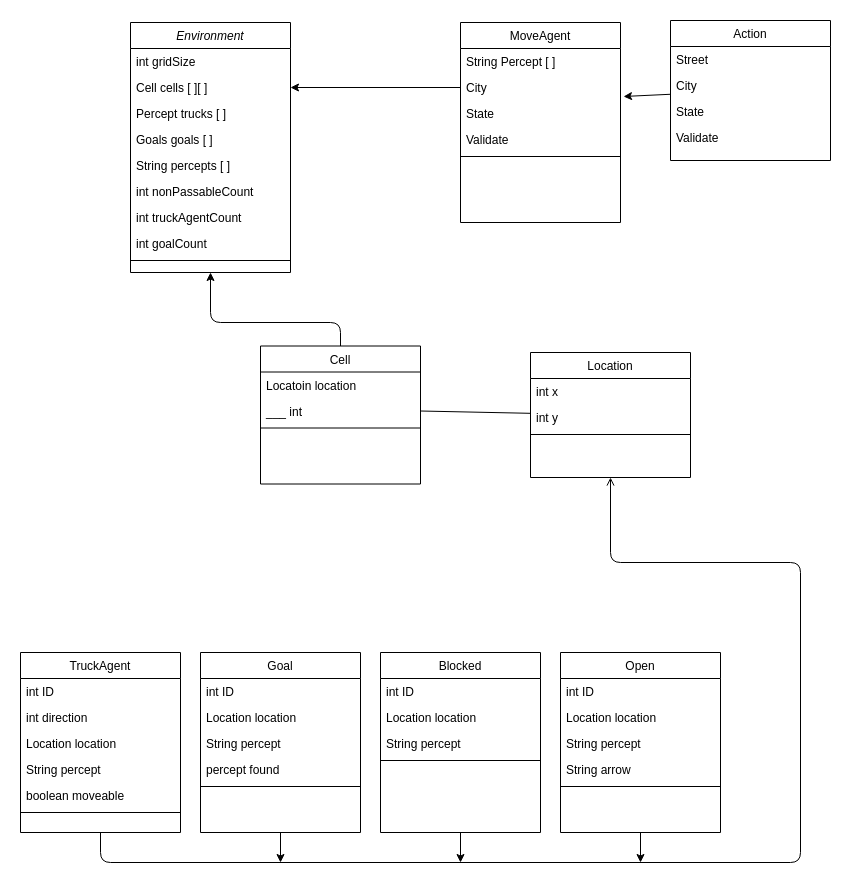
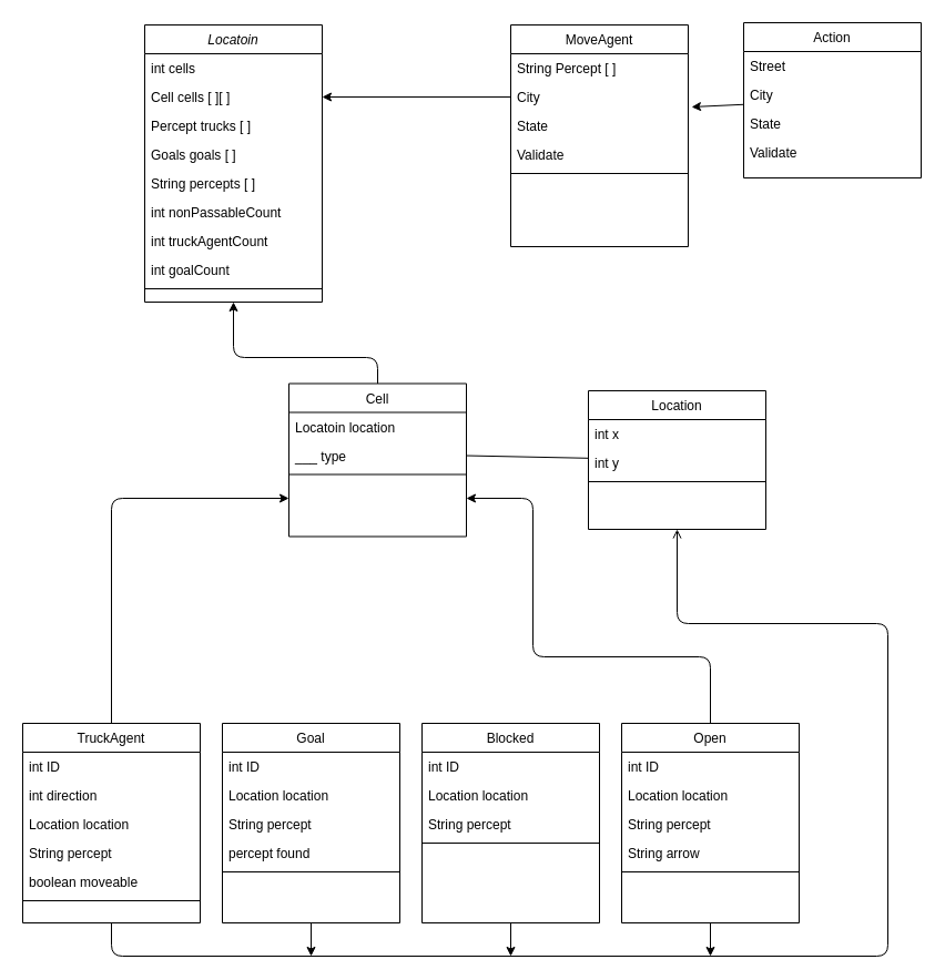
  <mxCell id="0" />
  <mxCell id="1" parent="0" />
- <mxCell id="2" value="Environment" style="swimlane;fontStyle=2;align=center;verticalAlign=top;childLayout=stackLayout;horizontal=1;startSize=26;horizontalStack=0;resizeParent=1;resizeLast=0;collapsible=1;marginBottom=0;rounded=0;shadow=0;strokeWidth=1;" parent="1" vertex="1"><mxGeometry x="130" y="22" width="160" height="250" as="geometry"><mxRectangle x="120" y="20" width="160" height="26" as="alternateBounds" /></mxGeometry></mxCell>
- <mxCell id="3" value="int gridSize" style="text;align=left;verticalAlign=top;spacingLeft=4;spacingRight=4;overflow=hidden;rotatable=0;points=[[0,0.5],[1,0.5]];portConstraint=eastwest;" parent="2" vertex="1"><mxGeometry y="26" width="160" height="26" as="geometry" /></mxCell>
+ <mxCell id="2" value="Locatoin" style="swimlane;fontStyle=2;align=center;verticalAlign=top;childLayout=stackLayout;horizontal=1;startSize=26;horizontalStack=0;resizeParent=1;resizeLast=0;collapsible=1;marginBottom=0;rounded=0;shadow=0;strokeWidth=1;" parent="1" vertex="1"><mxGeometry x="130" y="22" width="160" height="250" as="geometry"><mxRectangle x="120" y="20" width="160" height="26" as="alternateBounds" /></mxGeometry></mxCell>
+ <mxCell id="3" value="int cells" style="text;align=left;verticalAlign=top;spacingLeft=4;spacingRight=4;overflow=hidden;rotatable=0;points=[[0,0.5],[1,0.5]];portConstraint=eastwest;" parent="2" vertex="1"><mxGeometry y="26" width="160" height="26" as="geometry" /></mxCell>
  <mxCell id="4" value="Cell cells [ ][ ]" style="text;align=left;verticalAlign=top;spacingLeft=4;spacingRight=4;overflow=hidden;rotatable=0;points=[[0,0.5],[1,0.5]];portConstraint=eastwest;rounded=0;shadow=0;html=0;" parent="2" vertex="1"><mxGeometry y="52" width="160" height="26" as="geometry" /></mxCell>
  <mxCell id="5" value="Percept trucks [ ] " style="text;align=left;verticalAlign=top;spacingLeft=4;spacingRight=4;overflow=hidden;rotatable=0;points=[[0,0.5],[1,0.5]];portConstraint=eastwest;rounded=0;shadow=0;html=0;" parent="2" vertex="1"><mxGeometry y="78" width="160" height="26" as="geometry" /></mxCell>
  <mxCell id="6" value="Goals goals [ ]" style="text;align=left;verticalAlign=top;spacingLeft=4;spacingRight=4;overflow=hidden;rotatable=0;points=[[0,0.5],[1,0.5]];portConstraint=eastwest;rounded=0;shadow=0;html=0;" parent="2" vertex="1"><mxGeometry y="104" width="160" height="26" as="geometry" /></mxCell>
  <mxCell id="7" value="String percepts [ ]" style="text;align=left;verticalAlign=top;spacingLeft=4;spacingRight=4;overflow=hidden;rotatable=0;points=[[0,0.5],[1,0.5]];portConstraint=eastwest;rounded=0;shadow=0;html=0;" parent="2" vertex="1"><mxGeometry y="130" width="160" height="26" as="geometry" /></mxCell>
  <mxCell id="8" value="int nonPassableCount" style="text;align=left;verticalAlign=top;spacingLeft=4;spacingRight=4;overflow=hidden;rotatable=0;points=[[0,0.5],[1,0.5]];portConstraint=eastwest;rounded=0;shadow=0;html=0;" parent="2" vertex="1"><mxGeometry y="156" width="160" height="26" as="geometry" /></mxCell>
  <mxCell id="9" value="int truckAgentCount" style="text;align=left;verticalAlign=top;spacingLeft=4;spacingRight=4;overflow=hidden;rotatable=0;points=[[0,0.5],[1,0.5]];portConstraint=eastwest;rounded=0;shadow=0;html=0;" parent="2" vertex="1"><mxGeometry y="182" width="160" height="26" as="geometry" /></mxCell>
  <mxCell id="10" value="int goalCount" style="text;align=left;verticalAlign=top;spacingLeft=4;spacingRight=4;overflow=hidden;rotatable=0;points=[[0,0.5],[1,0.5]];portConstraint=eastwest;rounded=0;shadow=0;html=0;" parent="2" vertex="1"><mxGeometry y="208" width="160" height="26" as="geometry" /></mxCell>
  <mxCell id="11" value="" style="line;html=1;strokeWidth=1;align=left;verticalAlign=middle;spacingTop=-1;spacingLeft=3;spacingRight=3;rotatable=0;labelPosition=right;points=[];portConstraint=eastwest;" parent="2" vertex="1"><mxGeometry y="234" width="160" height="8" as="geometry" /></mxCell>
  <mxCell id="12" style="edgeStyle=none;html=1;entryX=0.5;entryY=1;entryDx=0;entryDy=0;" parent="1" source="13" target="2" edge="1"><mxGeometry relative="1" as="geometry"><mxPoint x="220" y="302" as="targetPoint" /><Array as="points"><mxPoint x="340" y="322" /><mxPoint x="210" y="322" /></Array></mxGeometry></mxCell>
  <mxCell id="13" value="Cell" style="swimlane;fontStyle=0;align=center;verticalAlign=top;childLayout=stackLayout;horizontal=1;startSize=26;horizontalStack=0;resizeParent=1;resizeLast=0;collapsible=1;marginBottom=0;rounded=0;shadow=0;strokeWidth=1;" parent="1" vertex="1"><mxGeometry x="260" y="345.5" width="160" height="138" as="geometry"><mxRectangle x="250" y="343.5" width="160" height="26" as="alternateBounds" /></mxGeometry></mxCell>
  <mxCell id="14" value="Locatoin location" style="text;align=left;verticalAlign=top;spacingLeft=4;spacingRight=4;overflow=hidden;rotatable=0;points=[[0,0.5],[1,0.5]];portConstraint=eastwest;" parent="13" vertex="1"><mxGeometry y="26" width="160" height="26" as="geometry" /></mxCell>
- <mxCell id="15" value="___ int" style="text;align=left;verticalAlign=top;spacingLeft=4;spacingRight=4;overflow=hidden;rotatable=0;points=[[0,0.5],[1,0.5]];portConstraint=eastwest;rounded=0;shadow=0;html=0;" parent="13" vertex="1"><mxGeometry y="52" width="160" height="26" as="geometry" /></mxCell>
+ <mxCell id="15" value="___ type" style="text;align=left;verticalAlign=top;spacingLeft=4;spacingRight=4;overflow=hidden;rotatable=0;points=[[0,0.5],[1,0.5]];portConstraint=eastwest;rounded=0;shadow=0;html=0;" parent="13" vertex="1"><mxGeometry y="52" width="160" height="26" as="geometry" /></mxCell>
  <mxCell id="16" value="" style="line;html=1;strokeWidth=1;align=left;verticalAlign=middle;spacingTop=-1;spacingLeft=3;spacingRight=3;rotatable=0;labelPosition=right;points=[];portConstraint=eastwest;" parent="13" vertex="1"><mxGeometry y="78" width="160" height="8" as="geometry" /></mxCell>
  <mxCell id="17" style="edgeStyle=none;html=1;entryX=1;entryY=0.5;entryDx=0;entryDy=0;endArrow=none;" parent="1" source="18" target="15" edge="1"><mxGeometry relative="1" as="geometry" /></mxCell>
  <mxCell id="18" value="Location" style="swimlane;fontStyle=0;align=center;verticalAlign=top;childLayout=stackLayout;horizontal=1;startSize=26;horizontalStack=0;resizeParent=1;resizeLast=0;collapsible=1;marginBottom=0;rounded=0;shadow=0;strokeWidth=1;" parent="1" vertex="1"><mxGeometry x="530" y="352" width="160" height="125" as="geometry"><mxRectangle x="340" y="380" width="170" height="26" as="alternateBounds" /></mxGeometry></mxCell>
  <mxCell id="19" value="int x" style="text;align=left;verticalAlign=top;spacingLeft=4;spacingRight=4;overflow=hidden;rotatable=0;points=[[0,0.5],[1,0.5]];portConstraint=eastwest;" parent="18" vertex="1"><mxGeometry y="26" width="160" height="26" as="geometry" /></mxCell>
  <mxCell id="20" value="int y" style="text;align=left;verticalAlign=top;spacingLeft=4;spacingRight=4;overflow=hidden;rotatable=0;points=[[0,0.5],[1,0.5]];portConstraint=eastwest;" parent="18" vertex="1"><mxGeometry y="52" width="160" height="26" as="geometry" /></mxCell>
  <mxCell id="21" value="" style="line;html=1;strokeWidth=1;align=left;verticalAlign=middle;spacingTop=-1;spacingLeft=3;spacingRight=3;rotatable=0;labelPosition=right;points=[];portConstraint=eastwest;" parent="18" vertex="1"><mxGeometry y="78" width="160" height="8" as="geometry" /></mxCell>
  <mxCell id="22" value="MoveAgent" style="swimlane;fontStyle=0;align=center;verticalAlign=top;childLayout=stackLayout;horizontal=1;startSize=26;horizontalStack=0;resizeParent=1;resizeLast=0;collapsible=1;marginBottom=0;rounded=0;shadow=0;strokeWidth=1;" parent="1" vertex="1"><mxGeometry x="460" y="22" width="160" height="200" as="geometry"><mxRectangle x="450" y="20" width="160" height="26" as="alternateBounds" /></mxGeometry></mxCell>
  <mxCell id="23" value="String Percept [ ]" style="text;align=left;verticalAlign=top;spacingLeft=4;spacingRight=4;overflow=hidden;rotatable=0;points=[[0,0.5],[1,0.5]];portConstraint=eastwest;" parent="22" vertex="1"><mxGeometry y="26" width="160" height="26" as="geometry" /></mxCell>
  <mxCell id="24" value="City" style="text;align=left;verticalAlign=top;spacingLeft=4;spacingRight=4;overflow=hidden;rotatable=0;points=[[0,0.5],[1,0.5]];portConstraint=eastwest;rounded=0;shadow=0;html=0;" parent="22" vertex="1"><mxGeometry y="52" width="160" height="26" as="geometry" /></mxCell>
  <mxCell id="25" value="State" style="text;align=left;verticalAlign=top;spacingLeft=4;spacingRight=4;overflow=hidden;rotatable=0;points=[[0,0.5],[1,0.5]];portConstraint=eastwest;rounded=0;shadow=0;html=0;" parent="22" vertex="1"><mxGeometry y="78" width="160" height="26" as="geometry" /></mxCell>
  <mxCell id="26" value="Validate" style="text;align=left;verticalAlign=top;spacingLeft=4;spacingRight=4;overflow=hidden;rotatable=0;points=[[0,0.5],[1,0.5]];portConstraint=eastwest;" parent="22" vertex="1"><mxGeometry y="104" width="160" height="26" as="geometry" /></mxCell>
  <mxCell id="27" value="" style="line;html=1;strokeWidth=1;align=left;verticalAlign=middle;spacingTop=-1;spacingLeft=3;spacingRight=3;rotatable=0;labelPosition=right;points=[];portConstraint=eastwest;" parent="22" vertex="1"><mxGeometry y="130" width="160" height="8" as="geometry" /></mxCell>
  <mxCell id="28" style="edgeStyle=none;html=1;" parent="1" source="24" target="4" edge="1"><mxGeometry relative="1" as="geometry" /></mxCell>
  <mxCell id="29" style="edgeStyle=none;html=1;entryX=1.019;entryY=0.846;entryDx=0;entryDy=0;entryPerimeter=0;" parent="1" source="30" target="24" edge="1"><mxGeometry relative="1" as="geometry" /></mxCell>
  <mxCell id="30" value="Action" style="swimlane;fontStyle=0;align=center;verticalAlign=top;childLayout=stackLayout;horizontal=1;startSize=26;horizontalStack=0;resizeParent=1;resizeLast=0;collapsible=1;marginBottom=0;rounded=0;shadow=0;strokeWidth=1;" parent="1" vertex="1"><mxGeometry x="670" y="20" width="160" height="140" as="geometry"><mxRectangle x="660" y="18" width="160" height="26" as="alternateBounds" /></mxGeometry></mxCell>
  <mxCell id="31" value="Street" style="text;align=left;verticalAlign=top;spacingLeft=4;spacingRight=4;overflow=hidden;rotatable=0;points=[[0,0.5],[1,0.5]];portConstraint=eastwest;" parent="30" vertex="1"><mxGeometry y="26" width="160" height="26" as="geometry" /></mxCell>
  <mxCell id="32" value="City" style="text;align=left;verticalAlign=top;spacingLeft=4;spacingRight=4;overflow=hidden;rotatable=0;points=[[0,0.5],[1,0.5]];portConstraint=eastwest;rounded=0;shadow=0;html=0;" parent="30" vertex="1"><mxGeometry y="52" width="160" height="26" as="geometry" /></mxCell>
  <mxCell id="33" value="State" style="text;align=left;verticalAlign=top;spacingLeft=4;spacingRight=4;overflow=hidden;rotatable=0;points=[[0,0.5],[1,0.5]];portConstraint=eastwest;rounded=0;shadow=0;html=0;" parent="30" vertex="1"><mxGeometry y="78" width="160" height="26" as="geometry" /></mxCell>
  <mxCell id="34" value="Validate" style="text;align=left;verticalAlign=top;spacingLeft=4;spacingRight=4;overflow=hidden;rotatable=0;points=[[0,0.5],[1,0.5]];portConstraint=eastwest;" parent="30" vertex="1"><mxGeometry y="104" width="160" height="26" as="geometry" /></mxCell>
+ <mxCell id="35" style="edgeStyle=none;html=1;entryX=0;entryY=0.75;entryDx=0;entryDy=0;" parent="1" source="37" target="13" edge="1"><mxGeometry relative="1" as="geometry"><mxPoint x="256" y="438" as="targetPoint" /><Array as="points"><mxPoint x="100" y="449" /></Array></mxGeometry></mxCell>
  <mxCell id="36" style="edgeStyle=none;html=1;entryX=0.5;entryY=1;entryDx=0;entryDy=0;endArrow=open;" parent="1" source="37" target="18" edge="1"><mxGeometry relative="1" as="geometry"><Array as="points"><mxPoint x="100" y="862" /><mxPoint x="800" y="862" /><mxPoint x="800" y="562" /><mxPoint x="610" y="562" /></Array></mxGeometry></mxCell>
  <mxCell id="37" value="TruckAgent" style="swimlane;fontStyle=0;align=center;verticalAlign=top;childLayout=stackLayout;horizontal=1;startSize=26;horizontalStack=0;resizeParent=1;resizeLast=0;collapsible=1;marginBottom=0;rounded=0;shadow=0;strokeWidth=1;" parent="1" vertex="1"><mxGeometry x="20" y="652" width="160" height="180" as="geometry"><mxRectangle x="10" y="650" width="170" height="26" as="alternateBounds" /></mxGeometry></mxCell>
  <mxCell id="38" value="int ID" style="text;align=left;verticalAlign=top;spacingLeft=4;spacingRight=4;overflow=hidden;rotatable=0;points=[[0,0.5],[1,0.5]];portConstraint=eastwest;" parent="37" vertex="1"><mxGeometry y="26" width="160" height="26" as="geometry" /></mxCell>
  <mxCell id="39" value="int direction" style="text;align=left;verticalAlign=top;spacingLeft=4;spacingRight=4;overflow=hidden;rotatable=0;points=[[0,0.5],[1,0.5]];portConstraint=eastwest;" parent="37" vertex="1"><mxGeometry y="52" width="160" height="26" as="geometry" /></mxCell>
  <mxCell id="40" value="Location location" style="text;align=left;verticalAlign=top;spacingLeft=4;spacingRight=4;overflow=hidden;rotatable=0;points=[[0,0.5],[1,0.5]];portConstraint=eastwest;" parent="37" vertex="1"><mxGeometry y="78" width="160" height="26" as="geometry" /></mxCell>
  <mxCell id="41" value="String percept" style="text;align=left;verticalAlign=top;spacingLeft=4;spacingRight=4;overflow=hidden;rotatable=0;points=[[0,0.5],[1,0.5]];portConstraint=eastwest;" parent="37" vertex="1"><mxGeometry y="104" width="160" height="26" as="geometry" /></mxCell>
  <mxCell id="42" value="boolean moveable" style="text;align=left;verticalAlign=top;spacingLeft=4;spacingRight=4;overflow=hidden;rotatable=0;points=[[0,0.5],[1,0.5]];portConstraint=eastwest;" vertex="1" parent="37"><mxGeometry y="130" width="160" height="26" as="geometry" /></mxCell>
  <mxCell id="43" value="" style="line;html=1;strokeWidth=1;align=left;verticalAlign=middle;spacingTop=-1;spacingLeft=3;spacingRight=3;rotatable=0;labelPosition=right;points=[];portConstraint=eastwest;" parent="37" vertex="1"><mxGeometry y="156" width="160" height="8" as="geometry" /></mxCell>
  <mxCell id="44" style="edgeStyle=none;html=1;" parent="1" source="45" edge="1"><mxGeometry relative="1" as="geometry"><mxPoint x="280" y="862" as="targetPoint" /></mxGeometry></mxCell>
  <mxCell id="45" value="Goal" style="swimlane;fontStyle=0;align=center;verticalAlign=top;childLayout=stackLayout;horizontal=1;startSize=26;horizontalStack=0;resizeParent=1;resizeLast=0;collapsible=1;marginBottom=0;rounded=0;shadow=0;strokeWidth=1;" parent="1" vertex="1"><mxGeometry x="200" y="652" width="160" height="180" as="geometry"><mxRectangle x="190" y="650" width="170" height="26" as="alternateBounds" /></mxGeometry></mxCell>
  <mxCell id="46" value="int ID" style="text;align=left;verticalAlign=top;spacingLeft=4;spacingRight=4;overflow=hidden;rotatable=0;points=[[0,0.5],[1,0.5]];portConstraint=eastwest;" parent="45" vertex="1"><mxGeometry y="26" width="160" height="26" as="geometry" /></mxCell>
  <mxCell id="47" value="Location location" style="text;align=left;verticalAlign=top;spacingLeft=4;spacingRight=4;overflow=hidden;rotatable=0;points=[[0,0.5],[1,0.5]];portConstraint=eastwest;" parent="45" vertex="1"><mxGeometry y="52" width="160" height="26" as="geometry" /></mxCell>
  <mxCell id="48" value="String percept" style="text;align=left;verticalAlign=top;spacingLeft=4;spacingRight=4;overflow=hidden;rotatable=0;points=[[0,0.5],[1,0.5]];portConstraint=eastwest;" parent="45" vertex="1"><mxGeometry y="78" width="160" height="26" as="geometry" /></mxCell>
  <mxCell id="49" value="percept found" style="text;align=left;verticalAlign=top;spacingLeft=4;spacingRight=4;overflow=hidden;rotatable=0;points=[[0,0.5],[1,0.5]];portConstraint=eastwest;" parent="45" vertex="1"><mxGeometry y="104" width="160" height="26" as="geometry" /></mxCell>
  <mxCell id="50" value="" style="line;html=1;strokeWidth=1;align=left;verticalAlign=middle;spacingTop=-1;spacingLeft=3;spacingRight=3;rotatable=0;labelPosition=right;points=[];portConstraint=eastwest;" parent="45" vertex="1"><mxGeometry y="130" width="160" height="8" as="geometry" /></mxCell>
  <mxCell id="51" style="edgeStyle=none;html=1;" parent="1" source="52" edge="1"><mxGeometry relative="1" as="geometry"><mxPoint x="460" y="862" as="targetPoint" /></mxGeometry></mxCell>
  <mxCell id="52" value="Blocked" style="swimlane;fontStyle=0;align=center;verticalAlign=top;childLayout=stackLayout;horizontal=1;startSize=26;horizontalStack=0;resizeParent=1;resizeLast=0;collapsible=1;marginBottom=0;rounded=0;shadow=0;strokeWidth=1;" parent="1" vertex="1"><mxGeometry x="380" y="652" width="160" height="180" as="geometry"><mxRectangle x="340" y="380" width="170" height="26" as="alternateBounds" /></mxGeometry></mxCell>
  <mxCell id="53" value="int ID" style="text;align=left;verticalAlign=top;spacingLeft=4;spacingRight=4;overflow=hidden;rotatable=0;points=[[0,0.5],[1,0.5]];portConstraint=eastwest;" parent="52" vertex="1"><mxGeometry y="26" width="160" height="26" as="geometry" /></mxCell>
  <mxCell id="54" value="Location location" style="text;align=left;verticalAlign=top;spacingLeft=4;spacingRight=4;overflow=hidden;rotatable=0;points=[[0,0.5],[1,0.5]];portConstraint=eastwest;" parent="52" vertex="1"><mxGeometry y="52" width="160" height="26" as="geometry" /></mxCell>
  <mxCell id="55" value="String percept" style="text;align=left;verticalAlign=top;spacingLeft=4;spacingRight=4;overflow=hidden;rotatable=0;points=[[0,0.5],[1,0.5]];portConstraint=eastwest;" parent="52" vertex="1"><mxGeometry y="78" width="160" height="26" as="geometry" /></mxCell>
  <mxCell id="56" value="" style="line;html=1;strokeWidth=1;align=left;verticalAlign=middle;spacingTop=-1;spacingLeft=3;spacingRight=3;rotatable=0;labelPosition=right;points=[];portConstraint=eastwest;" parent="52" vertex="1"><mxGeometry y="104" width="160" height="8" as="geometry" /></mxCell>
+ <mxCell id="57" style="edgeStyle=none;html=1;entryX=1;entryY=0.75;entryDx=0;entryDy=0;" parent="1" source="59" target="13" edge="1"><mxGeometry relative="1" as="geometry"><mxPoint x="460" y="445" as="targetPoint" /><Array as="points"><mxPoint x="640" y="592" /><mxPoint x="480" y="592" /><mxPoint x="480" y="449" /></Array></mxGeometry></mxCell>
  <mxCell id="58" style="edgeStyle=none;html=1;" parent="1" source="59" edge="1"><mxGeometry relative="1" as="geometry"><mxPoint x="640" y="862" as="targetPoint" /></mxGeometry></mxCell>
  <mxCell id="59" value="Open" style="swimlane;fontStyle=0;align=center;verticalAlign=top;childLayout=stackLayout;horizontal=1;startSize=26;horizontalStack=0;resizeParent=1;resizeLast=0;collapsible=1;marginBottom=0;rounded=0;shadow=0;strokeWidth=1;" parent="1" vertex="1"><mxGeometry x="560" y="652" width="160" height="180" as="geometry"><mxRectangle x="340" y="380" width="170" height="26" as="alternateBounds" /></mxGeometry></mxCell>
  <mxCell id="60" value="int ID" style="text;align=left;verticalAlign=top;spacingLeft=4;spacingRight=4;overflow=hidden;rotatable=0;points=[[0,0.5],[1,0.5]];portConstraint=eastwest;" parent="59" vertex="1"><mxGeometry y="26" width="160" height="26" as="geometry" /></mxCell>
  <mxCell id="61" value="Location location" style="text;align=left;verticalAlign=top;spacingLeft=4;spacingRight=4;overflow=hidden;rotatable=0;points=[[0,0.5],[1,0.5]];portConstraint=eastwest;" parent="59" vertex="1"><mxGeometry y="52" width="160" height="26" as="geometry" /></mxCell>
  <mxCell id="62" value="String percept" style="text;align=left;verticalAlign=top;spacingLeft=4;spacingRight=4;overflow=hidden;rotatable=0;points=[[0,0.5],[1,0.5]];portConstraint=eastwest;" parent="59" vertex="1"><mxGeometry y="78" width="160" height="26" as="geometry" /></mxCell>
  <mxCell id="63" value="String arrow" style="text;align=left;verticalAlign=top;spacingLeft=4;spacingRight=4;overflow=hidden;rotatable=0;points=[[0,0.5],[1,0.5]];portConstraint=eastwest;" parent="59" vertex="1"><mxGeometry y="104" width="160" height="26" as="geometry" /></mxCell>
  <mxCell id="64" value="" style="line;html=1;strokeWidth=1;align=left;verticalAlign=middle;spacingTop=-1;spacingLeft=3;spacingRight=3;rotatable=0;labelPosition=right;points=[];portConstraint=eastwest;" parent="59" vertex="1"><mxGeometry y="130" width="160" height="8" as="geometry" /></mxCell>
